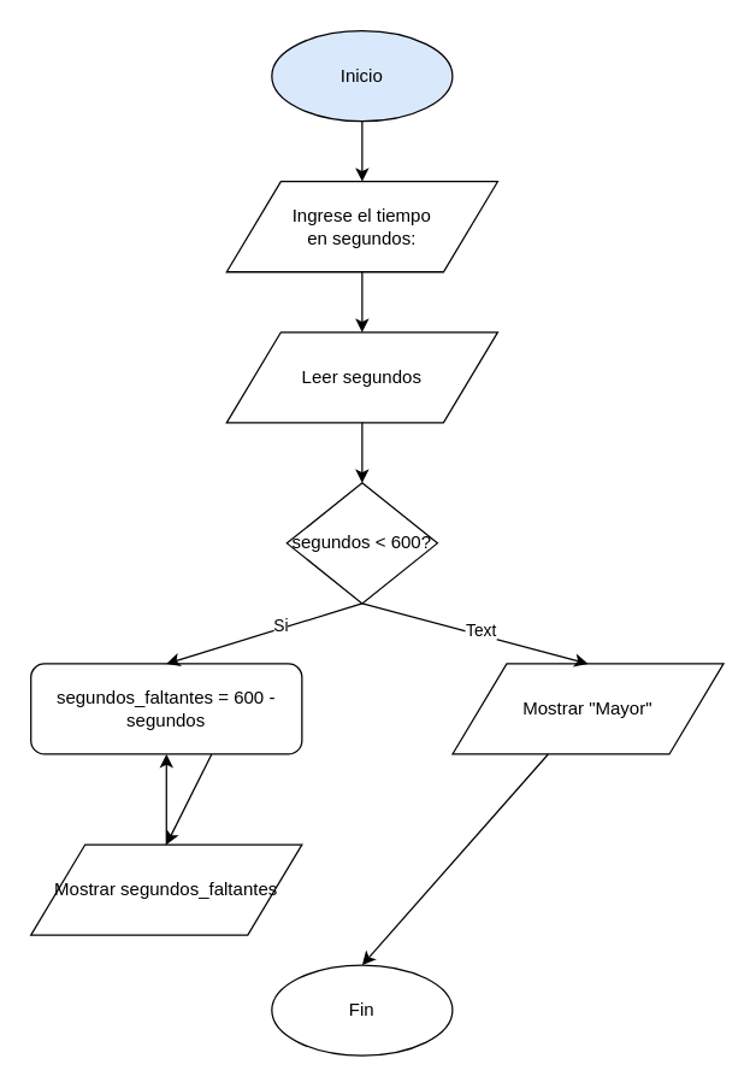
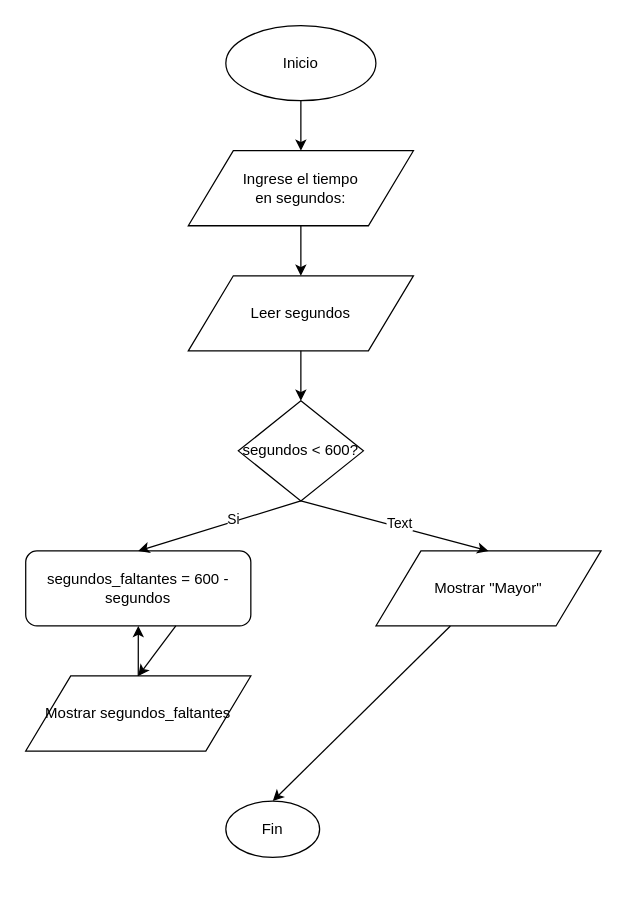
  <mxCell id="0" />
  <mxCell id="1" parent="0" />
- <mxCell id="2" value="Inicio" style="ellipse;whiteSpace=wrap;html=1;fillColor=#dae8fc;" parent="1" vertex="1"><mxGeometry x="180" y="20" width="120" height="60" as="geometry" /></mxCell>
+ <mxCell id="2" value="Inicio" style="ellipse;whiteSpace=wrap;html=1;" parent="1" vertex="1"><mxGeometry x="180" y="20" width="120" height="60" as="geometry" /></mxCell>
  <mxCell id="3" value="Ingrese el tiempo&lt;div&gt;en segundos:&lt;/div&gt;" style="shape=parallelogram;perimeter=parallelogramPerimeter;whiteSpace=wrap;html=1;align=center;verticalAlign=middle;" parent="1" vertex="1"><mxGeometry x="150" y="120" width="180" height="60" as="geometry" /></mxCell>
  <mxCell id="4" value="Leer segundos" style="shape=parallelogram;perimeter=parallelogramPerimeter;whiteSpace=wrap;html=1;align=center;verticalAlign=middle;" parent="1" vertex="1"><mxGeometry x="150" y="220" width="180" height="60" as="geometry" /></mxCell>
  <mxCell id="5" value="segundos &lt; 600?" style="rhombus;whiteSpace=wrap;html=1;align=center;verticalAlign=middle;" parent="1" vertex="1"><mxGeometry x="190" y="320" width="100" height="80" as="geometry" /></mxCell>
  <mxCell id="6" value="segundos_faltantes = 600 - segundos" style="rounded=1;whiteSpace=wrap;html=1;align=center;verticalAlign=middle;" parent="1" vertex="1"><mxGeometry x="20" y="440" width="180" height="60" as="geometry" /></mxCell>
  <mxCell id="7" style="rounded=0;orthogonalLoop=1;jettySize=auto;html=1;" edge="1" parent="1" source="8" target="6"><mxGeometry relative="1" as="geometry" /></mxCell>
- <mxCell id="8" value="Mostrar segundos_faltantes" style="shape=parallelogram;perimeter=parallelogramPerimeter;whiteSpace=wrap;html=1;align=center;verticalAlign=middle;" parent="1" vertex="1"><mxGeometry x="20" y="560" width="180" height="60" as="geometry" /></mxCell>
+ <mxCell id="8" value="Mostrar segundos_faltantes" style="shape=parallelogram;perimeter=parallelogramPerimeter;whiteSpace=wrap;html=1;align=center;verticalAlign=middle;" parent="1" vertex="1"><mxGeometry x="20" y="540" width="180" height="60" as="geometry" /></mxCell>
  <mxCell id="9" value="Mostrar &quot;Mayor&quot;" style="shape=parallelogram;perimeter=parallelogramPerimeter;whiteSpace=wrap;html=1;align=center;verticalAlign=middle;" parent="1" vertex="1"><mxGeometry x="300" y="440" width="180" height="60" as="geometry" /></mxCell>
- <mxCell id="10" value="Fin" style="ellipse;whiteSpace=wrap;html=1;" parent="1" vertex="1"><mxGeometry x="180" y="640" width="120" height="60" as="geometry" /></mxCell>
+ <mxCell id="10" value="Fin" style="ellipse;whiteSpace=wrap;html=1;" parent="1" vertex="1"><mxGeometry x="180" y="640" width="75" height="45" as="geometry" /></mxCell>
  <mxCell id="11" value="" style="endArrow=classic;html=1;rounded=0;entryX=0.5;entryY=0;entryDx=0;entryDy=0;" parent="1" target="3" edge="1"><mxGeometry width="50" height="50" relative="1" as="geometry"><mxPoint x="240" y="80" as="sourcePoint" /><mxPoint x="290" y="30" as="targetPoint" /></mxGeometry></mxCell>
  <mxCell id="12" value="" style="endArrow=classic;html=1;rounded=0;entryX=0.5;entryY=0;entryDx=0;entryDy=0;" parent="1" target="4" edge="1"><mxGeometry width="50" height="50" relative="1" as="geometry"><mxPoint x="240" y="180" as="sourcePoint" /><mxPoint x="290" y="130" as="targetPoint" /></mxGeometry></mxCell>
  <mxCell id="13" value="" style="endArrow=classic;html=1;rounded=0;entryX=0.5;entryY=0;entryDx=0;entryDy=0;" parent="1" target="5" edge="1"><mxGeometry width="50" height="50" relative="1" as="geometry"><mxPoint x="240" y="280" as="sourcePoint" /><mxPoint x="290" y="230" as="targetPoint" /></mxGeometry></mxCell>
  <mxCell id="14" value="Si" style="text;html=1;align=center;verticalAlign=middle;resizable=0;points=[];autosize=1;strokeColor=none;fillColor=none;" parent="1" vertex="1" edge="12"><mxGeometry x="210" y="400" width="30" height="20" as="geometry" /></mxCell>
  <mxCell id="15" value="No" style="text;html=1;align=center;verticalAlign=middle;resizable=0;points=[];autosize=1;strokeColor=none;fillColor=none;" parent="1" vertex="1" edge="12"><mxGeometry x="240" y="445" width="30" height="20" as="geometry" /></mxCell>
  <mxCell id="16" value="" style="endArrow=classic;html=1;rounded=0;entryX=0.5;entryY=0;entryDx=0;entryDy=0;" parent="1" target="6" edge="1"><mxGeometry width="50" height="50" relative="1" as="geometry"><mxPoint x="240" y="400" as="sourcePoint" /><mxPoint x="140" y="420" as="targetPoint" /></mxGeometry></mxCell>
  <mxCell id="17" value="Si" style="edgeLabel;html=1;align=center;verticalAlign=middle;resizable=0;points=[];" vertex="1" connectable="0" parent="16"><mxGeometry x="-0.183" y="-2" relative="1" as="geometry"><mxPoint as="offset" /></mxGeometry></mxCell>
  <mxCell id="18" value="" style="endArrow=classic;html=1;rounded=0;entryX=0.5;entryY=0;entryDx=0;entryDy=0;" parent="1" target="8" edge="1"><mxGeometry width="50" height="50" relative="1" as="geometry"><mxPoint x="140" y="500" as="sourcePoint" /><mxPoint x="140" y="450" as="targetPoint" /></mxGeometry></mxCell>
  <mxCell id="19" value="" style="endArrow=classic;html=1;rounded=0;entryX=0.5;entryY=0;entryDx=0;entryDy=0;" parent="1" target="9" edge="1"><mxGeometry width="50" height="50" relative="1" as="geometry"><mxPoint x="240" y="400" as="sourcePoint" /><mxPoint x="340" y="420" as="targetPoint" /></mxGeometry></mxCell>
  <mxCell id="20" value="Text" style="edgeLabel;html=1;align=center;verticalAlign=middle;resizable=0;points=[];" vertex="1" connectable="0" parent="19"><mxGeometry x="0.033" y="3" relative="1" as="geometry"><mxPoint as="offset" /></mxGeometry></mxCell>
  <mxCell id="21" value="" style="endArrow=classic;html=1;rounded=0;entryX=0.5;entryY=0;entryDx=0;entryDy=0;" parent="1" target="10" edge="1" source="9"><mxGeometry width="50" height="50" relative="1" as="geometry"><mxPoint x="240" y="600" as="sourcePoint" /><mxPoint x="290" y="550" as="targetPoint" /></mxGeometry></mxCell>
